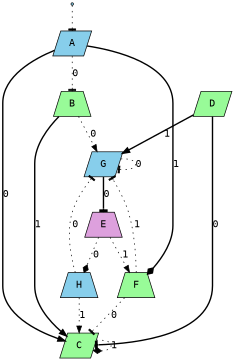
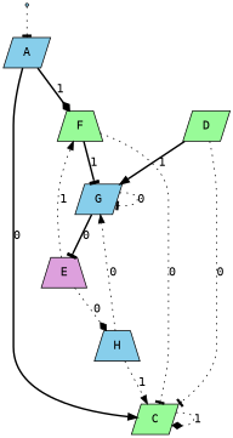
  digraph {
    fontname="DejaVu Sans Mono"
    node [fillcolor=skyblue fontname="DejaVu Sans Mono" shape=parallelogram style=filled]
    edge [arrowhead=tee fontname="DejaVu Sans Mono" style=dotted]
    inic [shape=point]
    A
-   B [fillcolor=palegreen shape=trapezium]
    F [fillcolor=palegreen shape=trapezium]
    C [fillcolor=palegreen]
    G
    E [fillcolor=plum shape=trapezium]
    H [shape=trapezium]
    D [fillcolor=palegreen]
    inic -> A
-   A -> B [label=0]
    A -> F [arrowhead=diamond label=1 style=bold]
    A -> C [arrowhead=normal label=0 style=bold]
-   B -> C [arrowhead=normal label=1 style=bold]
-   B -> G [arrowhead=normal label=0]
    F -> C [label=0]
-   F -> G [label=1]
+   F -> G [label=1 style=bold]
    C -> C [arrowhead=diamond label=1]
    G -> G [label=0]
    G -> E [label=0 style=bold]
    E -> F [arrowhead=normal label=1]
    E -> H [arrowhead=diamond label=0]
    H -> C [arrowhead=normal label=1]
-   H -> G [label=0]
-   D -> C [label=0 style=bold]
+   H -> G [arrowhead=normal label=0]
+   D -> C [label=0]
    D -> G [arrowhead=normal label=1 style=bold]
  }
